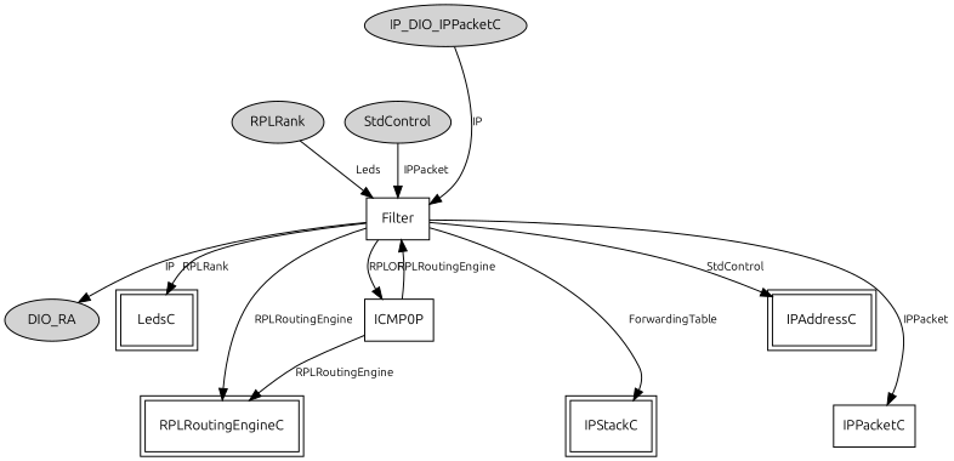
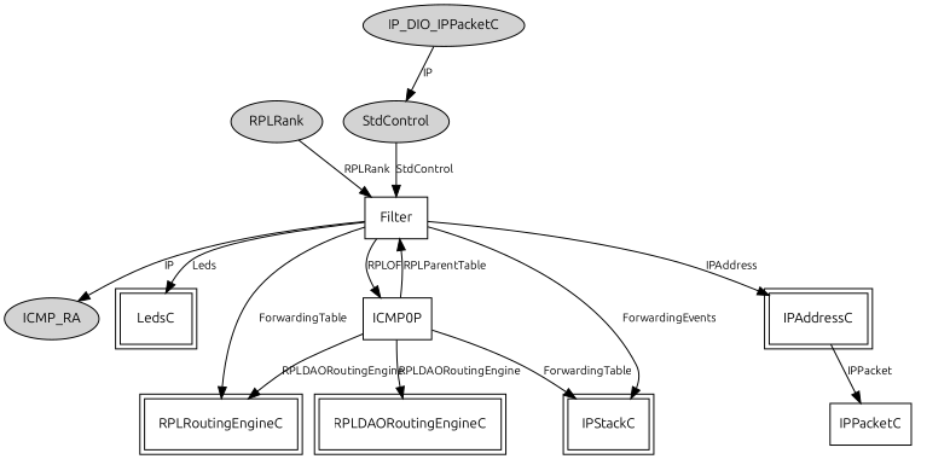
  digraph {
    fontname=Ubuntu
    node [fontname=Ubuntu fontsize=12 shape=box]
    edge [fontname=Ubuntu fontsize=10]
    n1 [label=RPLRank shape=ellipse style=filled]
    n2 [label=Filter]
-   n3 [label=DIO_RA shape=ellipse style=filled]
+   n3 [label=ICMP_RA shape=ellipse style=filled]
    LedsC [peripheries=2]
    RPLRoutingEngineC [peripheries=2]
    IPAddressC [peripheries=2]
    IPStackC [peripheries=2]
    IPPacketC
    n9 [label=ICMP0P]
+   RPLDAORoutingEngineC [peripheries=2]
    n11 [label=StdControl shape=ellipse style=filled]
    n12 [label=IP_DIO_IPPacketC shape=ellipse style=filled]
-   n1 -> n2 [label=Leds]
+   n1 -> n2 [label=RPLRank]
    n2 -> n3 [label=IP]
-   n2 -> LedsC [label=RPLRank]
-   n2 -> RPLRoutingEngineC [label=RPLRoutingEngine]
-   n2 -> IPAddressC [label=StdControl]
-   n2 -> IPStackC [label=ForwardingTable]
-   n2 -> IPPacketC [label=IPPacket]
+   n2 -> LedsC [label=Leds]
+   n2 -> RPLRoutingEngineC [label=ForwardingTable]
+   n2 -> IPAddressC [label=IPAddress]
+   n2 -> IPStackC [label=ForwardingEvents]
+   IPAddressC -> IPPacketC [label=IPPacket]
    n2 -> n9 [label=RPLOF]
-   n9 -> n2 [label=RPLRoutingEngine]
-   n9 -> RPLRoutingEngineC [label=RPLRoutingEngine]
-   n11 -> n2 [label=IPPacket]
-   n12 -> n2 [label=IP]
+   n9 -> n2 [label=RPLParentTable]
+   n9 -> RPLRoutingEngineC [label=RPLDAORoutingEngine]
+   n9 -> IPStackC [label=ForwardingTable]
+   n9 -> RPLDAORoutingEngineC [label=RPLDAORoutingEngine]
+   n11 -> n2 [label=StdControl]
+   n12 -> n11 [label=IP]
  }
